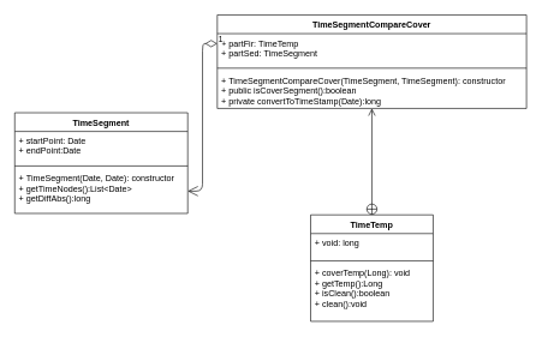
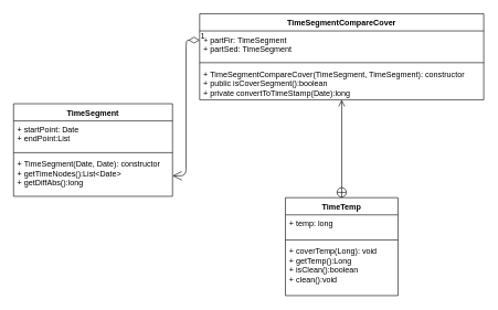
  <mxCell id="0" />
  <mxCell id="1" parent="0" />
  <mxCell id="2" value="TimeSegmentCompareCover" style="swimlane;fontStyle=1;align=center;verticalAlign=top;childLayout=stackLayout;horizontal=1;startSize=26;horizontalStack=0;resizeParent=1;resizeParentMax=0;resizeLast=0;collapsible=1;marginBottom=0;" vertex="1" parent="1"><mxGeometry x="301" y="20" width="429" height="130" as="geometry" /></mxCell>
- <mxCell id="3" value="+ partFir: TimeTemp&#10;+ partSed: TimeSegment" style="text;strokeColor=none;fillColor=none;align=left;verticalAlign=top;spacingLeft=4;spacingRight=4;overflow=hidden;rotatable=0;points=[[0,0.5],[1,0.5]];portConstraint=eastwest;" vertex="1" parent="2"><mxGeometry y="26" width="429" height="44" as="geometry" /></mxCell>
+ <mxCell id="3" value="+ partFir: TimeSegment&#10;+ partSed: TimeSegment" style="text;strokeColor=none;fillColor=none;align=left;verticalAlign=top;spacingLeft=4;spacingRight=4;overflow=hidden;rotatable=0;points=[[0,0.5],[1,0.5]];portConstraint=eastwest;" vertex="1" parent="2"><mxGeometry y="26" width="429" height="44" as="geometry" /></mxCell>
  <mxCell id="4" value="" style="line;strokeWidth=1;fillColor=none;align=left;verticalAlign=middle;spacingTop=-1;spacingLeft=3;spacingRight=3;rotatable=0;labelPosition=right;points=[];portConstraint=eastwest;" vertex="1" parent="2"><mxGeometry y="70" width="429" height="8" as="geometry" /></mxCell>
  <mxCell id="5" value="+ TimeSegmentCompareCover(TimeSegment, TimeSegment): constructor&#10;+ public isCoverSegment():boolean&#10;+ private convertToTimeStamp(Date):long" style="text;strokeColor=none;fillColor=none;align=left;verticalAlign=top;spacingLeft=4;spacingRight=4;overflow=hidden;rotatable=0;points=[[0,0.5],[1,0.5]];portConstraint=eastwest;" vertex="1" parent="2"><mxGeometry y="78" width="429" height="52" as="geometry" /></mxCell>
  <mxCell id="6" value="TimeSegment" style="swimlane;fontStyle=1;align=center;verticalAlign=top;childLayout=stackLayout;horizontal=1;startSize=26;horizontalStack=0;resizeParent=1;resizeParentMax=0;resizeLast=0;collapsible=1;marginBottom=0;" vertex="1" parent="1"><mxGeometry x="20" y="156" width="240" height="140" as="geometry" /></mxCell>
- <mxCell id="7" value="+ startPoint: Date&#10;+ endPoint:Date" style="text;strokeColor=none;fillColor=none;align=left;verticalAlign=top;spacingLeft=4;spacingRight=4;overflow=hidden;rotatable=0;points=[[0,0.5],[1,0.5]];portConstraint=eastwest;" vertex="1" parent="6"><mxGeometry y="26" width="240" height="44" as="geometry" /></mxCell>
+ <mxCell id="7" value="+ startPoint: Date&#10;+ endPoint:List" style="text;strokeColor=none;fillColor=none;align=left;verticalAlign=top;spacingLeft=4;spacingRight=4;overflow=hidden;rotatable=0;points=[[0,0.5],[1,0.5]];portConstraint=eastwest;" vertex="1" parent="6"><mxGeometry y="26" width="240" height="44" as="geometry" /></mxCell>
  <mxCell id="8" value="" style="line;strokeWidth=1;fillColor=none;align=left;verticalAlign=middle;spacingTop=-1;spacingLeft=3;spacingRight=3;rotatable=0;labelPosition=right;points=[];portConstraint=eastwest;" vertex="1" parent="6"><mxGeometry y="70" width="240" height="8" as="geometry" /></mxCell>
  <mxCell id="9" value="+ TimeSegment(Date, Date): constructor&#10;+ getTimeNodes():List&lt;Date&gt; &#10;+ getDiffAbs():long" style="text;strokeColor=none;fillColor=none;align=left;verticalAlign=top;spacingLeft=4;spacingRight=4;overflow=hidden;rotatable=0;points=[[0,0.5],[1,0.5]];portConstraint=eastwest;" vertex="1" parent="6"><mxGeometry y="78" width="240" height="62" as="geometry" /></mxCell>
  <mxCell id="10" value="TimeTemp" style="swimlane;fontStyle=1;align=center;verticalAlign=top;childLayout=stackLayout;horizontal=1;startSize=26;horizontalStack=0;resizeParent=1;resizeParentMax=0;resizeLast=0;collapsible=1;marginBottom=0;" vertex="1" parent="1"><mxGeometry x="430.5" y="298" width="170" height="148" as="geometry" /></mxCell>
- <mxCell id="11" value="+ void: long" style="text;strokeColor=none;fillColor=none;align=left;verticalAlign=top;spacingLeft=4;spacingRight=4;overflow=hidden;rotatable=0;points=[[0,0.5],[1,0.5]];portConstraint=eastwest;" vertex="1" parent="10"><mxGeometry y="26" width="170" height="34" as="geometry" /></mxCell>
+ <mxCell id="11" value="+ temp: long" style="text;strokeColor=none;fillColor=none;align=left;verticalAlign=top;spacingLeft=4;spacingRight=4;overflow=hidden;rotatable=0;points=[[0,0.5],[1,0.5]];portConstraint=eastwest;" vertex="1" parent="10"><mxGeometry y="26" width="170" height="34" as="geometry" /></mxCell>
  <mxCell id="12" value="" style="line;strokeWidth=1;fillColor=none;align=left;verticalAlign=middle;spacingTop=-1;spacingLeft=3;spacingRight=3;rotatable=0;labelPosition=right;points=[];portConstraint=eastwest;" vertex="1" parent="10"><mxGeometry y="60" width="170" height="8" as="geometry" /></mxCell>
  <mxCell id="13" value="+ coverTemp(Long): void&#10;+ getTemp():Long&#10;+ isClean():boolean&#10;+ clean():void " style="text;strokeColor=none;fillColor=none;align=left;verticalAlign=top;spacingLeft=4;spacingRight=4;overflow=hidden;rotatable=0;points=[[0,0.5],[1,0.5]];portConstraint=eastwest;" vertex="1" parent="10"><mxGeometry y="68" width="170" height="80" as="geometry" /></mxCell>
  <mxCell id="14" value="" style="endArrow=open;startArrow=circlePlus;endFill=0;startFill=0;endSize=8;html=1;exitX=0.5;exitY=0;exitDx=0;exitDy=0;" edge="1" parent="1" source="10" target="5"><mxGeometry width="160" relative="1" as="geometry"><mxPoint x="140" y="560" as="sourcePoint" /><mxPoint x="890" y="210" as="targetPoint" /></mxGeometry></mxCell>
  <mxCell id="15" value="1" style="endArrow=open;html=1;endSize=12;startArrow=diamondThin;startSize=14;startFill=0;edgeStyle=orthogonalEdgeStyle;align=left;verticalAlign=bottom;exitX=0;exitY=0.315;exitDx=0;exitDy=0;exitPerimeter=0;entryX=1;entryY=0.5;entryDx=0;entryDy=0;" edge="1" parent="1" source="3" target="9"><mxGeometry x="-1" y="3" relative="1" as="geometry"><mxPoint x="200" y="310" as="sourcePoint" /><mxPoint x="280" y="440" as="targetPoint" /></mxGeometry></mxCell>
